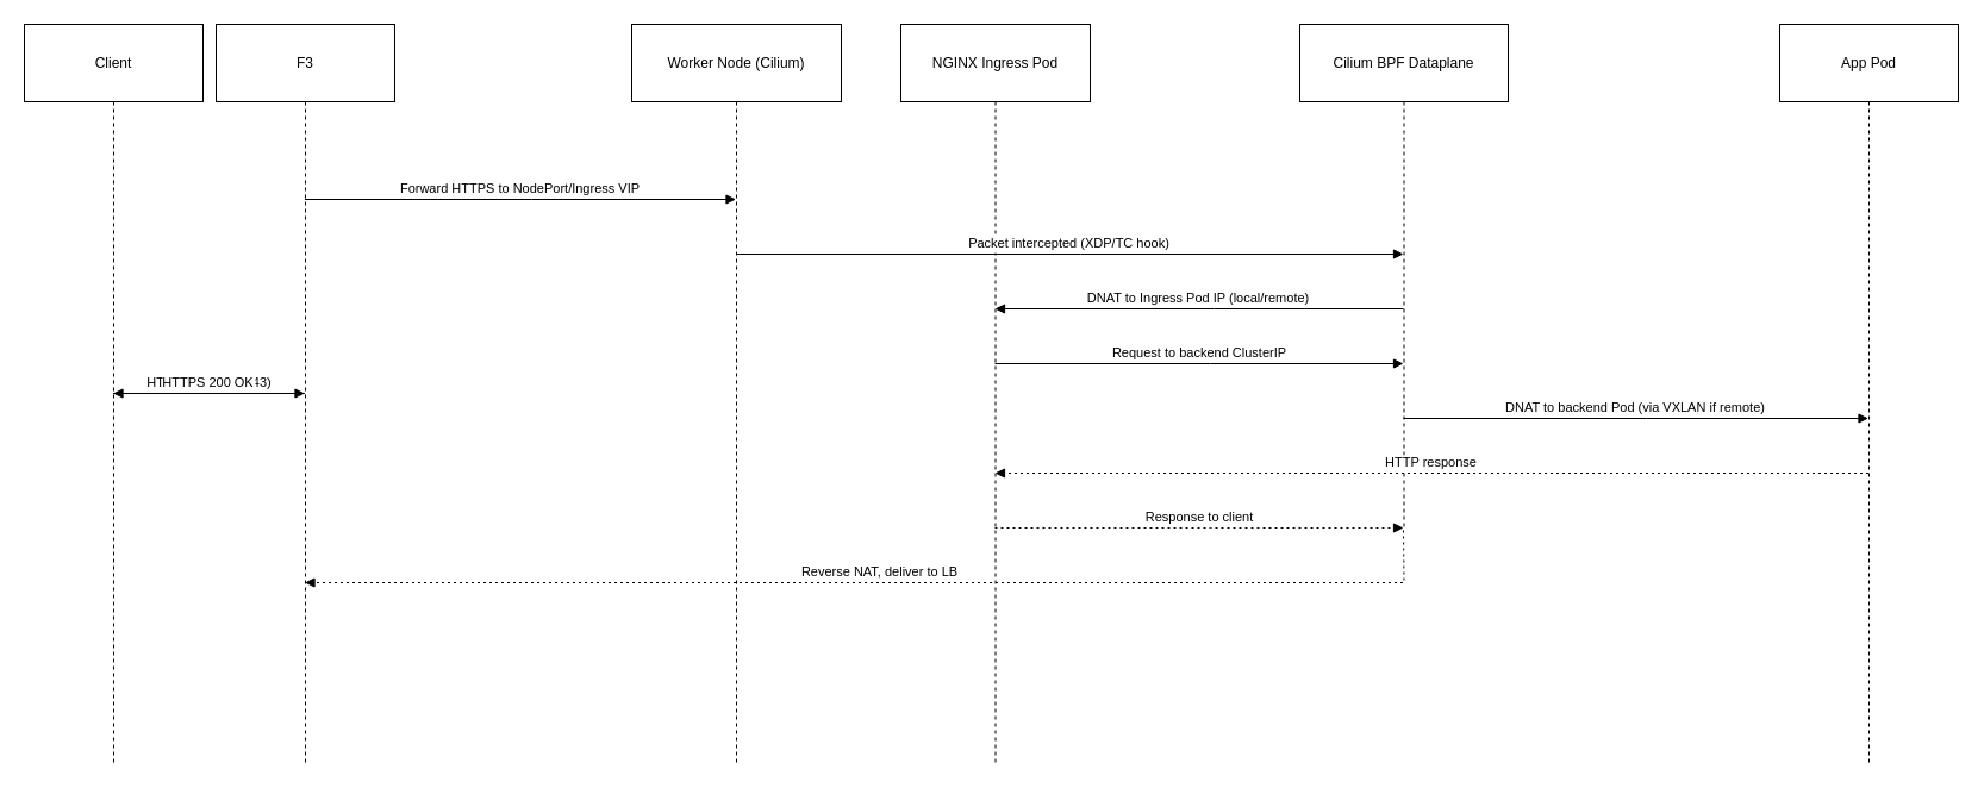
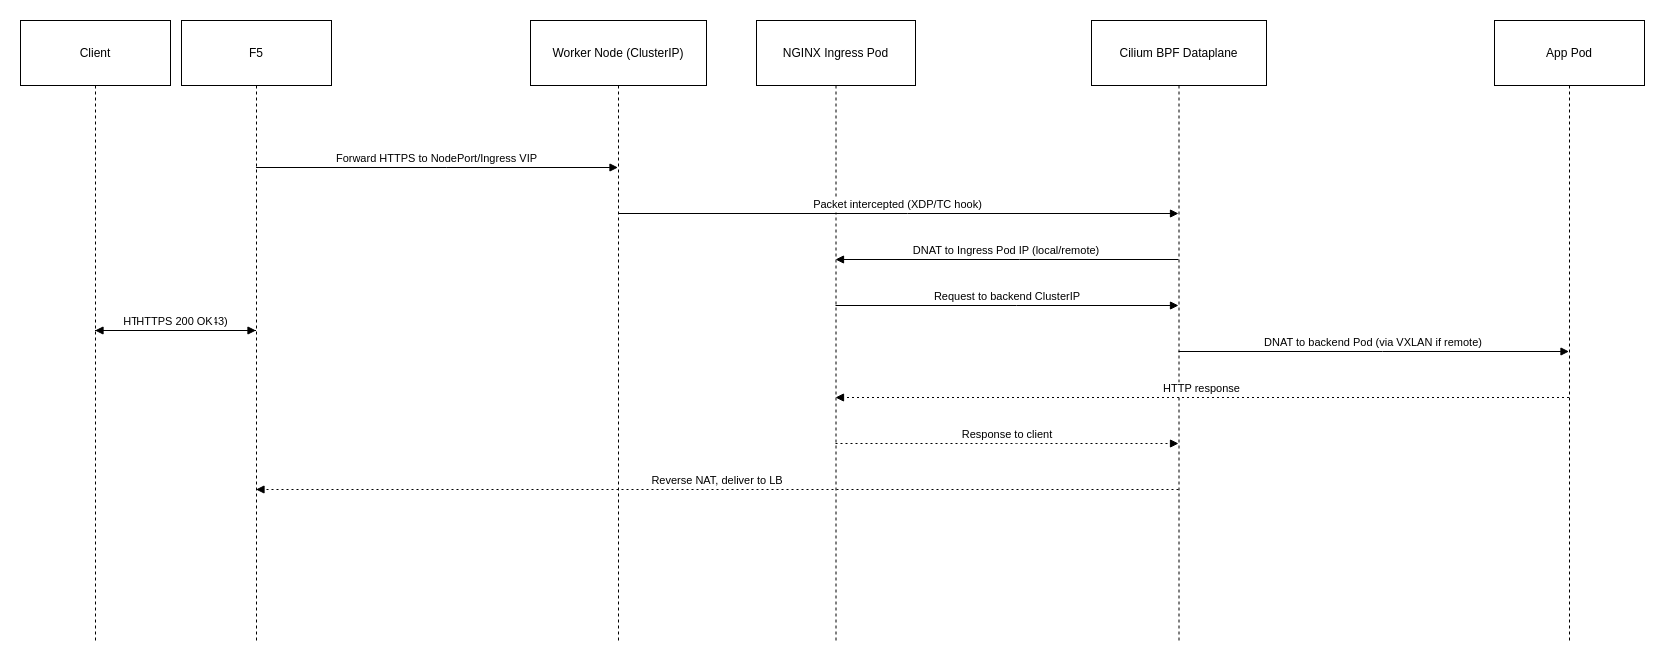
  <mxCell id="0" />
  <mxCell id="1" parent="0" />
  <mxCell id="2" value="Client" style="shape=umlLifeline;perimeter=lifelinePerimeter;whiteSpace=wrap;container=1;dropTarget=0;collapsible=0;recursiveResize=0;outlineConnect=0;portConstraint=eastwest;newEdgeStyle={&quot;edgeStyle&quot;:&quot;elbowEdgeStyle&quot;,&quot;elbow&quot;:&quot;vertical&quot;,&quot;curved&quot;:0,&quot;rounded&quot;:0};size=65;" vertex="1" parent="1"><mxGeometry x="20" y="20" width="150" height="620" as="geometry" /></mxCell>
- <mxCell id="3" value="F3" style="shape=umlLifeline;perimeter=lifelinePerimeter;whiteSpace=wrap;container=1;dropTarget=0;collapsible=0;recursiveResize=0;outlineConnect=0;portConstraint=eastwest;newEdgeStyle={&quot;edgeStyle&quot;:&quot;elbowEdgeStyle&quot;,&quot;elbow&quot;:&quot;vertical&quot;,&quot;curved&quot;:0,&quot;rounded&quot;:0};size=65;" vertex="1" parent="1"><mxGeometry x="181" y="20" width="150" height="620" as="geometry" /></mxCell>
- <mxCell id="4" value="Worker Node (Cilium)" style="shape=umlLifeline;perimeter=lifelinePerimeter;whiteSpace=wrap;container=1;dropTarget=0;collapsible=0;recursiveResize=0;outlineConnect=0;portConstraint=eastwest;newEdgeStyle={&quot;edgeStyle&quot;:&quot;elbowEdgeStyle&quot;,&quot;elbow&quot;:&quot;vertical&quot;,&quot;curved&quot;:0,&quot;rounded&quot;:0};size=65;" vertex="1" parent="1"><mxGeometry x="530" y="20" width="176" height="620" as="geometry" /></mxCell>
+ <mxCell id="3" value="F5" style="shape=umlLifeline;perimeter=lifelinePerimeter;whiteSpace=wrap;container=1;dropTarget=0;collapsible=0;recursiveResize=0;outlineConnect=0;portConstraint=eastwest;newEdgeStyle={&quot;edgeStyle&quot;:&quot;elbowEdgeStyle&quot;,&quot;elbow&quot;:&quot;vertical&quot;,&quot;curved&quot;:0,&quot;rounded&quot;:0};size=65;" vertex="1" parent="1"><mxGeometry x="181" y="20" width="150" height="620" as="geometry" /></mxCell>
+ <mxCell id="4" value="Worker Node (ClusterIP)" style="shape=umlLifeline;perimeter=lifelinePerimeter;whiteSpace=wrap;container=1;dropTarget=0;collapsible=0;recursiveResize=0;outlineConnect=0;portConstraint=eastwest;newEdgeStyle={&quot;edgeStyle&quot;:&quot;elbowEdgeStyle&quot;,&quot;elbow&quot;:&quot;vertical&quot;,&quot;curved&quot;:0,&quot;rounded&quot;:0};size=65;" vertex="1" parent="1"><mxGeometry x="530" y="20" width="176" height="620" as="geometry" /></mxCell>
  <mxCell id="5" value="NGINX Ingress Pod" style="shape=umlLifeline;perimeter=lifelinePerimeter;whiteSpace=wrap;container=1;dropTarget=0;collapsible=0;recursiveResize=0;outlineConnect=0;portConstraint=eastwest;newEdgeStyle={&quot;edgeStyle&quot;:&quot;elbowEdgeStyle&quot;,&quot;elbow&quot;:&quot;vertical&quot;,&quot;curved&quot;:0,&quot;rounded&quot;:0};size=65;" vertex="1" parent="1"><mxGeometry x="756" y="20" width="159" height="620" as="geometry" /></mxCell>
- <mxCell id="6" value="Cilium BPF Dataplane" style="shape=umlLifeline;perimeter=lifelinePerimeter;whiteSpace=wrap;container=1;dropTarget=0;collapsible=0;recursiveResize=0;outlineConnect=0;portConstraint=eastwest;newEdgeStyle={&quot;edgeStyle&quot;:&quot;elbowEdgeStyle&quot;,&quot;elbow&quot;:&quot;vertical&quot;,&quot;curved&quot;:0,&quot;rounded&quot;:0};size=65;" vertex="1" parent="1"><mxGeometry x="1091" y="20" width="175" height="425" as="geometry" /></mxCell>
+ <mxCell id="6" value="Cilium BPF Dataplane" style="shape=umlLifeline;perimeter=lifelinePerimeter;whiteSpace=wrap;container=1;dropTarget=0;collapsible=0;recursiveResize=0;outlineConnect=0;portConstraint=eastwest;newEdgeStyle={&quot;edgeStyle&quot;:&quot;elbowEdgeStyle&quot;,&quot;elbow&quot;:&quot;vertical&quot;,&quot;curved&quot;:0,&quot;rounded&quot;:0};size=65;" vertex="1" parent="1"><mxGeometry x="1091" y="20" width="175" height="620" as="geometry" /></mxCell>
  <mxCell id="7" value="App Pod" style="shape=umlLifeline;perimeter=lifelinePerimeter;whiteSpace=wrap;container=1;dropTarget=0;collapsible=0;recursiveResize=0;outlineConnect=0;portConstraint=eastwest;newEdgeStyle={&quot;edgeStyle&quot;:&quot;elbowEdgeStyle&quot;,&quot;elbow&quot;:&quot;vertical&quot;,&quot;curved&quot;:0,&quot;rounded&quot;:0};size=65;" vertex="1" parent="1"><mxGeometry x="1494" y="20" width="150" height="620" as="geometry" /></mxCell>
  <mxCell id="8" value="HTTPS request (443)" style="verticalAlign=bottom;edgeStyle=elbowEdgeStyle;elbow=vertical;curved=0;rounded=0;endArrow=block;" edge="1" parent="1" source="2" target="3"><mxGeometry relative="1" as="geometry"><Array as="points"><mxPoint x="152" y="121" /></Array></mxGeometry></mxCell>
  <mxCell id="9" value="Forward HTTPS to NodePort/Ingress VIP" style="verticalAlign=bottom;edgeStyle=elbowEdgeStyle;elbow=vertical;curved=0;rounded=0;endArrow=block;" edge="1" parent="1" source="3" target="4"><mxGeometry relative="1" as="geometry"><Array as="points"><mxPoint x="446" y="167" /></Array></mxGeometry></mxCell>
  <mxCell id="10" value="Packet intercepted (XDP/TC hook)" style="verticalAlign=bottom;edgeStyle=elbowEdgeStyle;elbow=vertical;curved=0;rounded=0;endArrow=block;" edge="1" parent="1" source="4" target="6"><mxGeometry relative="1" as="geometry"><Array as="points"><mxPoint x="907" y="213" /></Array></mxGeometry></mxCell>
  <mxCell id="11" value="DNAT to Ingress Pod IP (local/remote)" style="verticalAlign=bottom;edgeStyle=elbowEdgeStyle;elbow=vertical;curved=0;rounded=0;endArrow=block;" edge="1" parent="1" source="6" target="5"><mxGeometry relative="1" as="geometry"><Array as="points"><mxPoint x="1019" y="259" /></Array></mxGeometry></mxCell>
  <mxCell id="12" value="Request to backend ClusterIP" style="verticalAlign=bottom;edgeStyle=elbowEdgeStyle;elbow=vertical;curved=0;rounded=0;endArrow=block;" edge="1" parent="1" source="5" target="6"><mxGeometry relative="1" as="geometry"><Array as="points"><mxPoint x="1016" y="305" /></Array></mxGeometry></mxCell>
  <mxCell id="13" value="DNAT to backend Pod (via VXLAN if remote)" style="verticalAlign=bottom;edgeStyle=elbowEdgeStyle;elbow=vertical;curved=0;rounded=0;endArrow=block;" edge="1" parent="1" source="6" target="7"><mxGeometry relative="1" as="geometry"><Array as="points"><mxPoint x="1382" y="351" /></Array></mxGeometry></mxCell>
  <mxCell id="14" value="HTTP response" style="verticalAlign=bottom;edgeStyle=elbowEdgeStyle;elbow=vertical;curved=0;rounded=0;dashed=1;dashPattern=2 3;endArrow=block;" edge="1" parent="1" source="7" target="5"><mxGeometry relative="1" as="geometry"><Array as="points"><mxPoint x="1214" y="397" /></Array></mxGeometry></mxCell>
  <mxCell id="15" value="Response to client" style="verticalAlign=bottom;edgeStyle=elbowEdgeStyle;elbow=vertical;curved=0;rounded=0;dashed=1;dashPattern=2 3;endArrow=block;" edge="1" parent="1" source="5" target="6"><mxGeometry relative="1" as="geometry"><Array as="points"><mxPoint x="1016" y="443" /></Array></mxGeometry></mxCell>
  <mxCell id="16" value="Reverse NAT, deliver to LB" style="verticalAlign=bottom;edgeStyle=elbowEdgeStyle;elbow=vertical;curved=0;rounded=0;dashed=1;dashPattern=2 3;endArrow=block;" edge="1" parent="1" source="6" target="3"><mxGeometry relative="1" as="geometry"><Array as="points"><mxPoint x="729" y="489" /></Array></mxGeometry></mxCell>
  <mxCell id="17" value="HTTPS 200 OK" style="verticalAlign=bottom;edgeStyle=elbowEdgeStyle;elbow=vertical;curved=0;rounded=0;dashed=1;dashPattern=2 3;endArrow=block;" edge="1" parent="1" source="3" target="2"><mxGeometry relative="1" as="geometry"><Array as="points"><mxPoint x="155" y="535" /></Array></mxGeometry></mxCell>
